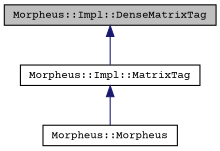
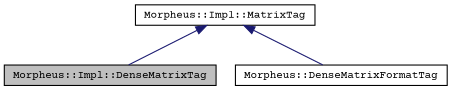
  digraph {
    fontname="Courier Prime"
    node [color=black fillcolor=white fontname="Courier Prime" fontsize=10 shape=record style=filled]
    edge [color=midnightblue dir=back fontname="Courier Prime" fontsize=10 labelfontname=Helvetica labelfontsize=10 style=solid]
    n1 [fillcolor=grey75 fontcolor=black height=0.2 label="Morpheus::Impl::DenseMatrixTag" width=0.4]
-   n2 [height=0.2 label="Morpheus::Morpheus" width=0.4]
+   n2 [height=0.2 label="Morpheus::DenseMatrixFormatTag" width=0.4]
    n3 [height=0.2 label="Morpheus::Impl::MatrixTag" width=0.4]
-   n1 -> n3
+   n3 -> n1
    n3 -> n2
  }
